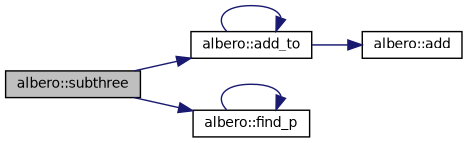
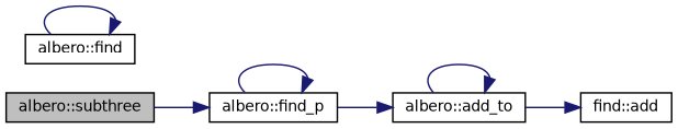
  digraph {
    rankdir=LR
    node [color=black fillcolor=white fontname=Helvetica fontsize=10 shape=record style=filled]
    edge [color=midnightblue fontname=Helvetica fontsize=10 labelfontname=Helvetica labelfontsize=10 style=solid]
    n1 [fillcolor=grey75 fontcolor=black height=0.2 label="albero::subthree" width=0.4]
    n2 [height=0.2 label="albero::add_to" width=0.4]
    n3 [height=0.2 label="albero::find_p" width=0.4]
-   n4 [height=0.2 label="albero::add" width=0.4]
-   n1 -> n2
+   n4 [height=0.2 label="find::add" width=0.4]
+   n5 [height=0.2 label="albero::find" width=0.4]
+   n3 -> n2
    n1 -> n3
    n2 -> n2
    n2 -> n4
    n3 -> n3
+   n5 -> n5
  }
